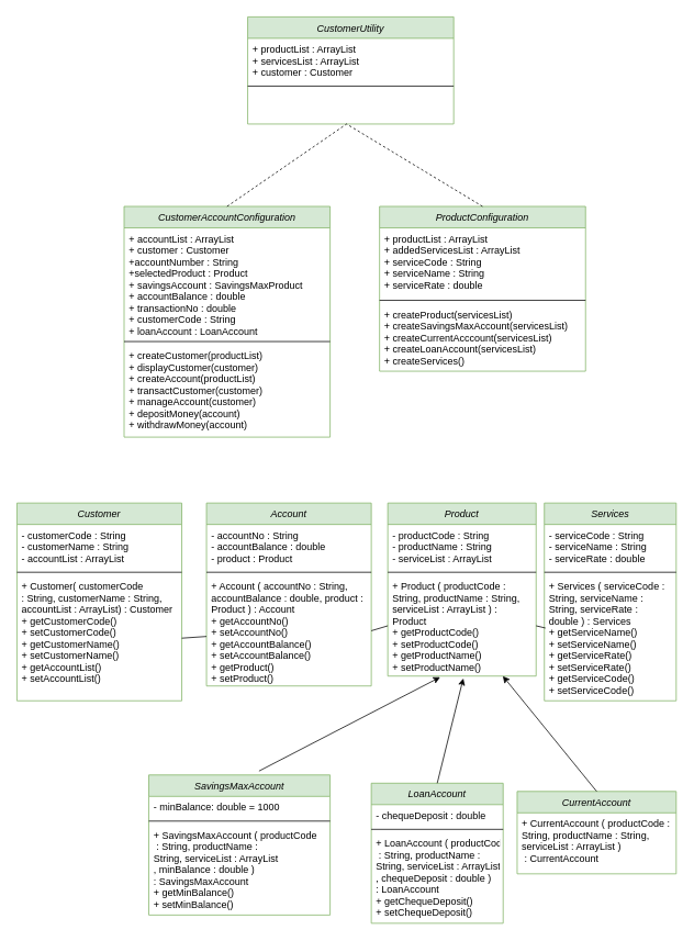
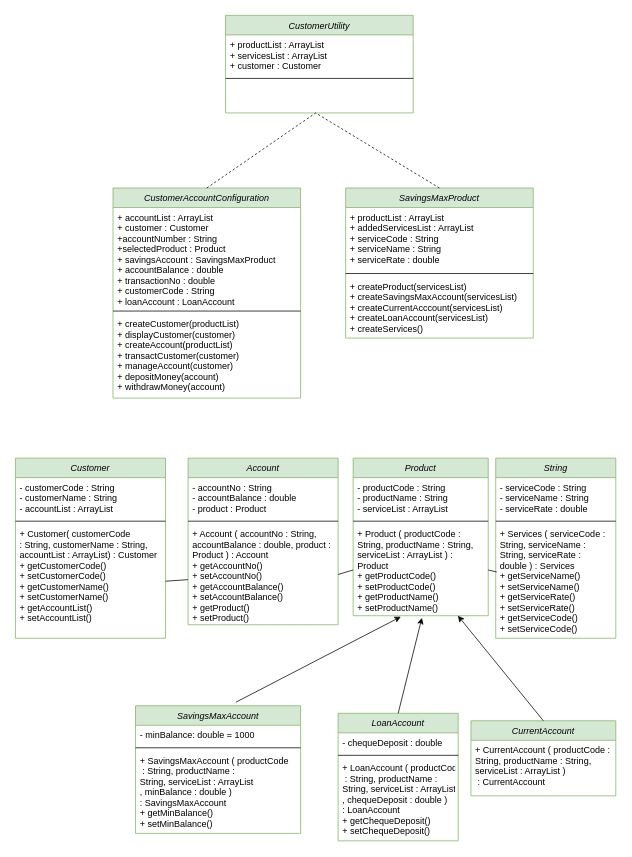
  <mxCell id="0" />
  <mxCell id="1" parent="0" />
  <mxCell id="2" value="Account" style="swimlane;fontStyle=2;align=center;verticalAlign=top;childLayout=stackLayout;horizontal=1;startSize=26;horizontalStack=0;resizeParent=1;resizeLast=0;collapsible=1;marginBottom=0;rounded=0;shadow=0;strokeWidth=1;fillColor=#d5e8d4;strokeColor=#82b366;" parent="1" vertex="1"><mxGeometry x="250" y="610" width="200" height="222" as="geometry"><mxRectangle x="230" y="140" width="160" height="26" as="alternateBounds" /></mxGeometry></mxCell>
  <mxCell id="3" value="- accountNo : String&#10;- accountBalance : double&#10;- product : Product" style="text;align=left;verticalAlign=top;spacingLeft=4;spacingRight=4;overflow=hidden;rotatable=0;points=[[0,0.5],[1,0.5]];portConstraint=eastwest;rounded=0;shadow=0;html=0;" parent="2" vertex="1"><mxGeometry y="26" width="200" height="54" as="geometry" /></mxCell>
  <mxCell id="4" value="" style="line;html=1;strokeWidth=1;align=left;verticalAlign=middle;spacingTop=-1;spacingLeft=3;spacingRight=3;rotatable=0;labelPosition=right;points=[];portConstraint=eastwest;" parent="2" vertex="1"><mxGeometry y="80" width="200" height="8" as="geometry" /></mxCell>
  <mxCell id="5" value="+ Account ( accountNo : String, &#10;accountBalance : double, product : &#10;Product ) : Account&#10;+ getAccountNo()&#10;+ setAccountNo()&#10;+ getAccountBalance()&#10;+ setAccountBalance()&#10;+ getProduct()&#10;+ setProduct()" style="text;align=left;verticalAlign=top;spacingLeft=4;spacingRight=4;overflow=hidden;rotatable=0;points=[[0,0.5],[1,0.5]];portConstraint=eastwest;" parent="2" vertex="1"><mxGeometry y="88" width="200" height="134" as="geometry" /></mxCell>
  <mxCell id="6" value="CurrentAccount" style="swimlane;fontStyle=2;align=center;verticalAlign=top;childLayout=stackLayout;horizontal=1;startSize=26;horizontalStack=0;resizeParent=1;resizeLast=0;collapsible=1;marginBottom=0;rounded=0;shadow=0;strokeWidth=1;fillColor=#d5e8d4;strokeColor=#82b366;" vertex="1" parent="1"><mxGeometry x="627" y="960" width="193" height="100" as="geometry"><mxRectangle x="230" y="140" width="160" height="26" as="alternateBounds" /></mxGeometry></mxCell>
  <mxCell id="7" value="+ CurrentAccount ( productCode : &#10;String, productName : String, &#10;serviceList : ArrayList )&#10; : CurrentAccount" style="text;align=left;verticalAlign=top;spacingLeft=4;spacingRight=4;overflow=hidden;rotatable=0;points=[[0,0.5],[1,0.5]];portConstraint=eastwest;" vertex="1" parent="6"><mxGeometry y="26" width="193" height="66" as="geometry" /></mxCell>
  <mxCell id="8" value="LoanAccount" style="swimlane;fontStyle=2;align=center;verticalAlign=top;childLayout=stackLayout;horizontal=1;startSize=26;horizontalStack=0;resizeParent=1;resizeLast=0;collapsible=1;marginBottom=0;rounded=0;shadow=0;strokeWidth=1;fillColor=#d5e8d4;strokeColor=#82b366;" vertex="1" parent="1"><mxGeometry x="450" y="950" width="160" height="170" as="geometry"><mxRectangle x="230" y="140" width="160" height="26" as="alternateBounds" /></mxGeometry></mxCell>
  <mxCell id="9" value="- chequeDeposit : double" style="text;align=left;verticalAlign=top;spacingLeft=4;spacingRight=4;overflow=hidden;rotatable=0;points=[[0,0.5],[1,0.5]];portConstraint=eastwest;rounded=0;shadow=0;html=0;" vertex="1" parent="8"><mxGeometry y="26" width="160" height="26" as="geometry" /></mxCell>
  <mxCell id="10" value="" style="line;html=1;strokeWidth=1;align=left;verticalAlign=middle;spacingTop=-1;spacingLeft=3;spacingRight=3;rotatable=0;labelPosition=right;points=[];portConstraint=eastwest;" vertex="1" parent="8"><mxGeometry y="52" width="160" height="8" as="geometry" /></mxCell>
  <mxCell id="11" value="+ LoanAccount ( productCode&#10; : String, productName : &#10;String, serviceList : ArrayList&#10;, chequeDeposit : double ) &#10;: LoanAccount&#10;+ getChequeDeposit()&#10;+ setChequeDeposit()" style="text;align=left;verticalAlign=top;spacingLeft=4;spacingRight=4;overflow=hidden;rotatable=0;points=[[0,0.5],[1,0.5]];portConstraint=eastwest;" vertex="1" parent="8"><mxGeometry y="60" width="160" height="110" as="geometry" /></mxCell>
  <mxCell id="12" value="SavingsMaxAccount" style="swimlane;fontStyle=2;align=center;verticalAlign=top;childLayout=stackLayout;horizontal=1;startSize=26;horizontalStack=0;resizeParent=1;resizeLast=0;collapsible=1;marginBottom=0;rounded=0;shadow=0;strokeWidth=1;fillColor=#d5e8d4;strokeColor=#82b366;" vertex="1" parent="1"><mxGeometry x="180" y="940" width="220" height="170" as="geometry"><mxRectangle x="230" y="140" width="160" height="26" as="alternateBounds" /></mxGeometry></mxCell>
  <mxCell id="13" value="- minBalance: double = 1000" style="text;align=left;verticalAlign=top;spacingLeft=4;spacingRight=4;overflow=hidden;rotatable=0;points=[[0,0.5],[1,0.5]];portConstraint=eastwest;rounded=0;shadow=0;html=0;" vertex="1" parent="12"><mxGeometry y="26" width="220" height="26" as="geometry" /></mxCell>
  <mxCell id="14" value="" style="line;html=1;strokeWidth=1;align=left;verticalAlign=middle;spacingTop=-1;spacingLeft=3;spacingRight=3;rotatable=0;labelPosition=right;points=[];portConstraint=eastwest;" vertex="1" parent="12"><mxGeometry y="52" width="220" height="8" as="geometry" /></mxCell>
  <mxCell id="15" value="+ SavingsMaxAccount ( productCode&#10; : String, productName : &#10;String, serviceList : ArrayList&#10;, minBalance : double ) &#10;: SavingsMaxAccount&#10;+ getMinBalance()&#10;+ setMinBalance()" style="text;align=left;verticalAlign=top;spacingLeft=4;spacingRight=4;overflow=hidden;rotatable=0;points=[[0,0.5],[1,0.5]];portConstraint=eastwest;" vertex="1" parent="12"><mxGeometry y="60" width="220" height="110" as="geometry" /></mxCell>
  <mxCell id="16" value="Product" style="swimlane;fontStyle=2;align=center;verticalAlign=top;childLayout=stackLayout;horizontal=1;startSize=26;horizontalStack=0;resizeParent=1;resizeLast=0;collapsible=1;marginBottom=0;rounded=0;shadow=0;strokeWidth=1;fillColor=#d5e8d4;strokeColor=#82b366;" vertex="1" parent="1"><mxGeometry x="470" y="610" width="180" height="210" as="geometry"><mxRectangle x="230" y="140" width="160" height="26" as="alternateBounds" /></mxGeometry></mxCell>
  <mxCell id="17" value="- productCode : String&#10;- productName : String&#10;- serviceList : ArrayList" style="text;align=left;verticalAlign=top;spacingLeft=4;spacingRight=4;overflow=hidden;rotatable=0;points=[[0,0.5],[1,0.5]];portConstraint=eastwest;rounded=0;shadow=0;html=0;" vertex="1" parent="16"><mxGeometry y="26" width="180" height="54" as="geometry" /></mxCell>
  <mxCell id="18" value="" style="line;html=1;strokeWidth=1;align=left;verticalAlign=middle;spacingTop=-1;spacingLeft=3;spacingRight=3;rotatable=0;labelPosition=right;points=[];portConstraint=eastwest;" vertex="1" parent="16"><mxGeometry y="80" width="180" height="8" as="geometry" /></mxCell>
  <mxCell id="19" value="+ Product ( productCode : &#10;String, productName : String, &#10;serviceList : ArrayList ) : &#10;Product&#10;+ getProductCode()&#10;+ setProductCode()&#10;+ getProductName()&#10;+ setProductName()" style="text;align=left;verticalAlign=top;spacingLeft=4;spacingRight=4;overflow=hidden;rotatable=0;points=[[0,0.5],[1,0.5]];portConstraint=eastwest;" vertex="1" parent="16"><mxGeometry y="88" width="180" height="122" as="geometry" /></mxCell>
- <mxCell id="20" value="Services" style="swimlane;fontStyle=2;align=center;verticalAlign=top;childLayout=stackLayout;horizontal=1;startSize=26;horizontalStack=0;resizeParent=1;resizeLast=0;collapsible=1;marginBottom=0;rounded=0;shadow=0;strokeWidth=1;fillColor=#d5e8d4;strokeColor=#82b366;" vertex="1" parent="1"><mxGeometry x="660" y="610" width="160" height="240" as="geometry"><mxRectangle x="230" y="140" width="160" height="26" as="alternateBounds" /></mxGeometry></mxCell>
+ <mxCell id="20" value="String" style="swimlane;fontStyle=2;align=center;verticalAlign=top;childLayout=stackLayout;horizontal=1;startSize=26;horizontalStack=0;resizeParent=1;resizeLast=0;collapsible=1;marginBottom=0;rounded=0;shadow=0;strokeWidth=1;fillColor=#d5e8d4;strokeColor=#82b366;" vertex="1" parent="1"><mxGeometry x="660" y="610" width="160" height="240" as="geometry"><mxRectangle x="230" y="140" width="160" height="26" as="alternateBounds" /></mxGeometry></mxCell>
  <mxCell id="21" value="- serviceCode : String&#10;- serviceName : String&#10;- serviceRate : double" style="text;align=left;verticalAlign=top;spacingLeft=4;spacingRight=4;overflow=hidden;rotatable=0;points=[[0,0.5],[1,0.5]];portConstraint=eastwest;rounded=0;shadow=0;html=0;" vertex="1" parent="20"><mxGeometry y="26" width="160" height="54" as="geometry" /></mxCell>
  <mxCell id="22" value="" style="line;html=1;strokeWidth=1;align=left;verticalAlign=middle;spacingTop=-1;spacingLeft=3;spacingRight=3;rotatable=0;labelPosition=right;points=[];portConstraint=eastwest;" vertex="1" parent="20"><mxGeometry y="80" width="160" height="8" as="geometry" /></mxCell>
  <mxCell id="23" value="+ Services ( serviceCode : &#10;String, serviceName : &#10;String, serviceRate : &#10;double ) : Services&#10;+ getServiceName()&#10;+ setServiceName()&#10;+ getServiceRate()&#10;+ setServiceRate()&#10;+ getServiceCode()&#10;+ setServiceCode()" style="text;align=left;verticalAlign=top;spacingLeft=4;spacingRight=4;overflow=hidden;rotatable=0;points=[[0,0.5],[1,0.5]];portConstraint=eastwest;" vertex="1" parent="20"><mxGeometry y="88" width="160" height="152" as="geometry" /></mxCell>
  <mxCell id="24" value="Customer" style="swimlane;fontStyle=2;align=center;verticalAlign=top;childLayout=stackLayout;horizontal=1;startSize=26;horizontalStack=0;resizeParent=1;resizeLast=0;collapsible=1;marginBottom=0;rounded=0;shadow=0;strokeWidth=1;fillColor=#d5e8d4;strokeColor=#82b366;" vertex="1" parent="1"><mxGeometry x="20" y="610" width="200" height="240" as="geometry"><mxRectangle x="230" y="140" width="160" height="26" as="alternateBounds" /></mxGeometry></mxCell>
  <mxCell id="25" value="- customerCode : String&#10;- customerName : String&#10;- accountList : ArrayList" style="text;align=left;verticalAlign=top;spacingLeft=4;spacingRight=4;overflow=hidden;rotatable=0;points=[[0,0.5],[1,0.5]];portConstraint=eastwest;rounded=0;shadow=0;html=0;" vertex="1" parent="24"><mxGeometry y="26" width="200" height="54" as="geometry" /></mxCell>
  <mxCell id="26" value="" style="line;html=1;strokeWidth=1;align=left;verticalAlign=middle;spacingTop=-1;spacingLeft=3;spacingRight=3;rotatable=0;labelPosition=right;points=[];portConstraint=eastwest;" vertex="1" parent="24"><mxGeometry y="80" width="200" height="8" as="geometry" /></mxCell>
  <mxCell id="27" value="+ Customer( customerCode&#10;: String, customerName : String,&#10;accountList : ArrayList) : Customer&#10;+ getCustomerCode()&#10;+ setCustomerCode()&#10;+ getCustomerName()&#10;+ setCustomerName()&#10;+ getAccountList()&#10;+ setAccountList()" style="text;align=left;verticalAlign=top;spacingLeft=4;spacingRight=4;overflow=hidden;rotatable=0;points=[[0,0.5],[1,0.5]];portConstraint=eastwest;" vertex="1" parent="24"><mxGeometry y="88" width="200" height="152" as="geometry" /></mxCell>
  <mxCell id="28" value="CustomerAccountConfiguration" style="swimlane;fontStyle=2;align=center;verticalAlign=top;childLayout=stackLayout;horizontal=1;startSize=26;horizontalStack=0;resizeParent=1;resizeLast=0;collapsible=1;marginBottom=0;rounded=0;shadow=0;strokeWidth=1;fillColor=#d5e8d4;strokeColor=#82b366;" vertex="1" parent="1"><mxGeometry x="150" y="250" width="250" height="280" as="geometry"><mxRectangle x="230" y="140" width="160" height="26" as="alternateBounds" /></mxGeometry></mxCell>
  <mxCell id="29" value="+ accountList : ArrayList&#10;+ customer : Customer&#10;+accountNumber : String&#10;+selectedProduct : Product&#10;+ savingsAccount : SavingsMaxProduct&#10;+ accountBalance : double&#10;+ transactionNo : double&#10;+ customerCode : String&#10;+ loanAccount : LoanAccount" style="text;align=left;verticalAlign=top;spacingLeft=4;spacingRight=4;overflow=hidden;rotatable=0;points=[[0,0.5],[1,0.5]];portConstraint=eastwest;rounded=0;shadow=0;html=0;" vertex="1" parent="28"><mxGeometry y="26" width="250" height="134" as="geometry" /></mxCell>
  <mxCell id="30" value="" style="line;html=1;strokeWidth=1;align=left;verticalAlign=middle;spacingTop=-1;spacingLeft=3;spacingRight=3;rotatable=0;labelPosition=right;points=[];portConstraint=eastwest;" vertex="1" parent="28"><mxGeometry y="160" width="250" height="8" as="geometry" /></mxCell>
  <mxCell id="31" value="+ createCustomer(productList)&#10;+ displayCustomer(customer)&#10;+ createAccount(productList)&#10;+ transactCustomer(customer)&#10;+ manageAccount(customer)&#10;+ depositMoney(account)&#10;+ withdrawMoney(account)" style="text;align=left;verticalAlign=top;spacingLeft=4;spacingRight=4;overflow=hidden;rotatable=0;points=[[0,0.5],[1,0.5]];portConstraint=eastwest;" vertex="1" parent="28"><mxGeometry y="168" width="250" height="112" as="geometry" /></mxCell>
- <mxCell id="32" value="ProductConfiguration" style="swimlane;fontStyle=2;align=center;verticalAlign=top;childLayout=stackLayout;horizontal=1;startSize=26;horizontalStack=0;resizeParent=1;resizeLast=0;collapsible=1;marginBottom=0;rounded=0;shadow=0;strokeWidth=1;fillColor=#d5e8d4;strokeColor=#82b366;" vertex="1" parent="1"><mxGeometry x="460" y="250" width="250" height="200" as="geometry"><mxRectangle x="230" y="140" width="160" height="26" as="alternateBounds" /></mxGeometry></mxCell>
+ <mxCell id="32" value="SavingsMaxProduct" style="swimlane;fontStyle=2;align=center;verticalAlign=top;childLayout=stackLayout;horizontal=1;startSize=26;horizontalStack=0;resizeParent=1;resizeLast=0;collapsible=1;marginBottom=0;rounded=0;shadow=0;strokeWidth=1;fillColor=#d5e8d4;strokeColor=#82b366;" vertex="1" parent="1"><mxGeometry x="460" y="250" width="250" height="200" as="geometry"><mxRectangle x="230" y="140" width="160" height="26" as="alternateBounds" /></mxGeometry></mxCell>
  <mxCell id="33" value="+ productList : ArrayList&#10;+ addedServicesList : ArrayList&#10;+ serviceCode : String&#10;+ serviceName : String&#10;+ serviceRate : double" style="text;align=left;verticalAlign=top;spacingLeft=4;spacingRight=4;overflow=hidden;rotatable=0;points=[[0,0.5],[1,0.5]];portConstraint=eastwest;rounded=0;shadow=0;html=0;" vertex="1" parent="32"><mxGeometry y="26" width="250" height="84" as="geometry" /></mxCell>
  <mxCell id="34" value="" style="line;html=1;strokeWidth=1;align=left;verticalAlign=middle;spacingTop=-1;spacingLeft=3;spacingRight=3;rotatable=0;labelPosition=right;points=[];portConstraint=eastwest;" vertex="1" parent="32"><mxGeometry y="110" width="250" height="8" as="geometry" /></mxCell>
  <mxCell id="35" value="+ createProduct(servicesList)&#10;+ createSavingsMaxAccount(servicesList)&#10;+ createCurrentAcccount(servicesList)&#10;+ createLoanAccount(servicesList)&#10;+ createServices()" style="text;align=left;verticalAlign=top;spacingLeft=4;spacingRight=4;overflow=hidden;rotatable=0;points=[[0,0.5],[1,0.5]];portConstraint=eastwest;" vertex="1" parent="32"><mxGeometry y="118" width="250" height="82" as="geometry" /></mxCell>
  <mxCell id="36" value="CustomerUtility" style="swimlane;fontStyle=2;align=center;verticalAlign=top;childLayout=stackLayout;horizontal=1;startSize=26;horizontalStack=0;resizeParent=1;resizeLast=0;collapsible=1;marginBottom=0;rounded=0;shadow=0;strokeWidth=1;fillColor=#d5e8d4;strokeColor=#82b366;" vertex="1" parent="1"><mxGeometry x="300" y="20" width="250" height="130" as="geometry"><mxRectangle x="230" y="140" width="160" height="26" as="alternateBounds" /></mxGeometry></mxCell>
  <mxCell id="37" value="+ productList : ArrayList&#10;+ servicesList : ArrayList&#10;+ customer : Customer" style="text;align=left;verticalAlign=top;spacingLeft=4;spacingRight=4;overflow=hidden;rotatable=0;points=[[0,0.5],[1,0.5]];portConstraint=eastwest;rounded=0;shadow=0;html=0;" vertex="1" parent="36"><mxGeometry y="26" width="250" height="54" as="geometry" /></mxCell>
  <mxCell id="38" value="" style="line;html=1;strokeWidth=1;align=left;verticalAlign=middle;spacingTop=-1;spacingLeft=3;spacingRight=3;rotatable=0;labelPosition=right;points=[];portConstraint=eastwest;" vertex="1" parent="36"><mxGeometry y="80" width="250" height="8" as="geometry" /></mxCell>
  <mxCell id="39" value="" style="endArrow=classic;html=1;rounded=0;exitX=0.608;exitY=-0.028;exitDx=0;exitDy=0;exitPerimeter=0;entryX=0.353;entryY=1.011;entryDx=0;entryDy=0;entryPerimeter=0;" edge="1" parent="1" source="12" target="19"><mxGeometry width="50" height="50" relative="1" as="geometry"><mxPoint x="220" y="790" as="sourcePoint" /><mxPoint x="270" y="740" as="targetPoint" /></mxGeometry></mxCell>
  <mxCell id="40" value="" style="endArrow=classic;html=1;rounded=0;exitX=0.5;exitY=0;exitDx=0;exitDy=0;entryX=0.509;entryY=1.023;entryDx=0;entryDy=0;entryPerimeter=0;" edge="1" parent="1" source="8" target="19"><mxGeometry width="50" height="50" relative="1" as="geometry"><mxPoint x="164" y="955" as="sourcePoint" /><mxPoint x="544" y="831" as="targetPoint" /></mxGeometry></mxCell>
  <mxCell id="41" value="" style="endArrow=classic;html=1;rounded=0;exitX=0.5;exitY=0;exitDx=0;exitDy=0;" edge="1" parent="1" source="6" target="19"><mxGeometry width="50" height="50" relative="1" as="geometry"><mxPoint x="174" y="965" as="sourcePoint" /><mxPoint x="554" y="841" as="targetPoint" /></mxGeometry></mxCell>
  <mxCell id="42" value="" style="endArrow=none;html=1;rounded=0;exitX=1;exitY=0.5;exitDx=0;exitDy=0;" edge="1" parent="1" source="27" target="5"><mxGeometry width="50" height="50" relative="1" as="geometry"><mxPoint x="350" y="890" as="sourcePoint" /><mxPoint x="400" y="840" as="targetPoint" /></mxGeometry></mxCell>
  <mxCell id="43" value="" style="endArrow=none;html=1;rounded=0;exitX=1;exitY=0.5;exitDx=0;exitDy=0;entryX=0;entryY=0.5;entryDx=0;entryDy=0;" edge="1" parent="1" source="5" target="19"><mxGeometry width="50" height="50" relative="1" as="geometry"><mxPoint x="230" y="784" as="sourcePoint" /><mxPoint x="260" y="782" as="targetPoint" /></mxGeometry></mxCell>
  <mxCell id="44" value="" style="endArrow=none;html=1;rounded=0;exitX=1;exitY=0.5;exitDx=0;exitDy=0;entryX=0.008;entryY=0.419;entryDx=0;entryDy=0;entryPerimeter=0;" edge="1" parent="1" source="19" target="23"><mxGeometry width="50" height="50" relative="1" as="geometry"><mxPoint x="240" y="794" as="sourcePoint" /><mxPoint x="270" y="792" as="targetPoint" /></mxGeometry></mxCell>
  <mxCell id="45" value="" style="endArrow=none;html=1;rounded=0;entryX=0.5;entryY=0;entryDx=0;entryDy=0;exitX=0.5;exitY=0;exitDx=0;exitDy=0;dashed=1;" edge="1" parent="1" source="28" target="32"><mxGeometry width="50" height="50" relative="1" as="geometry"><mxPoint x="370" y="280" as="sourcePoint" /><mxPoint x="420" y="230" as="targetPoint" /><Array as="points"><mxPoint x="420" y="150" /></Array></mxGeometry></mxCell>
